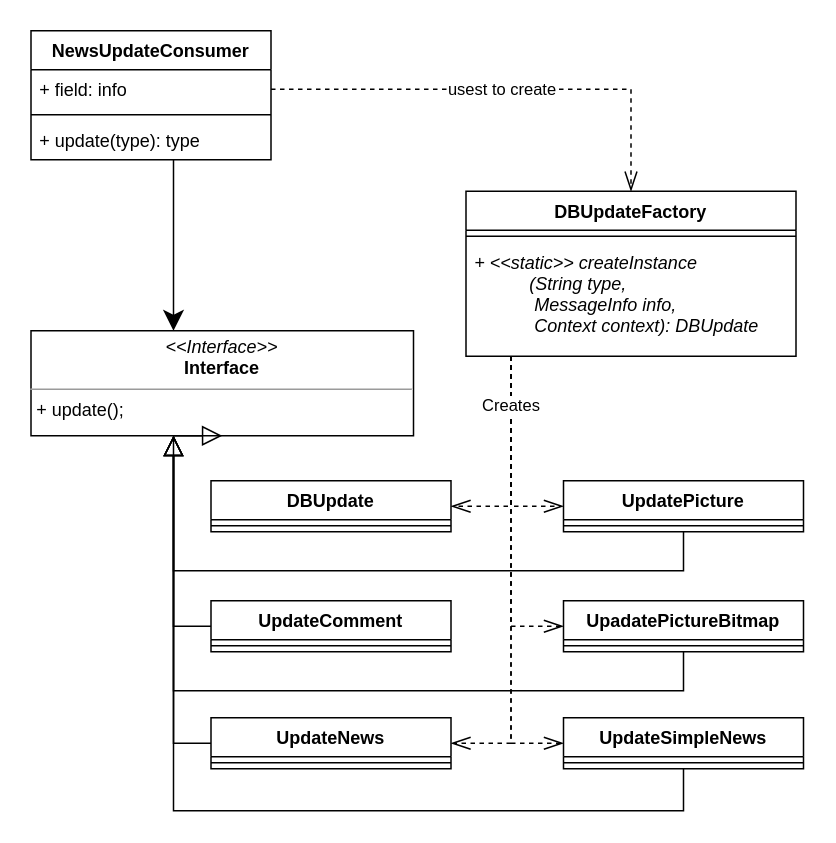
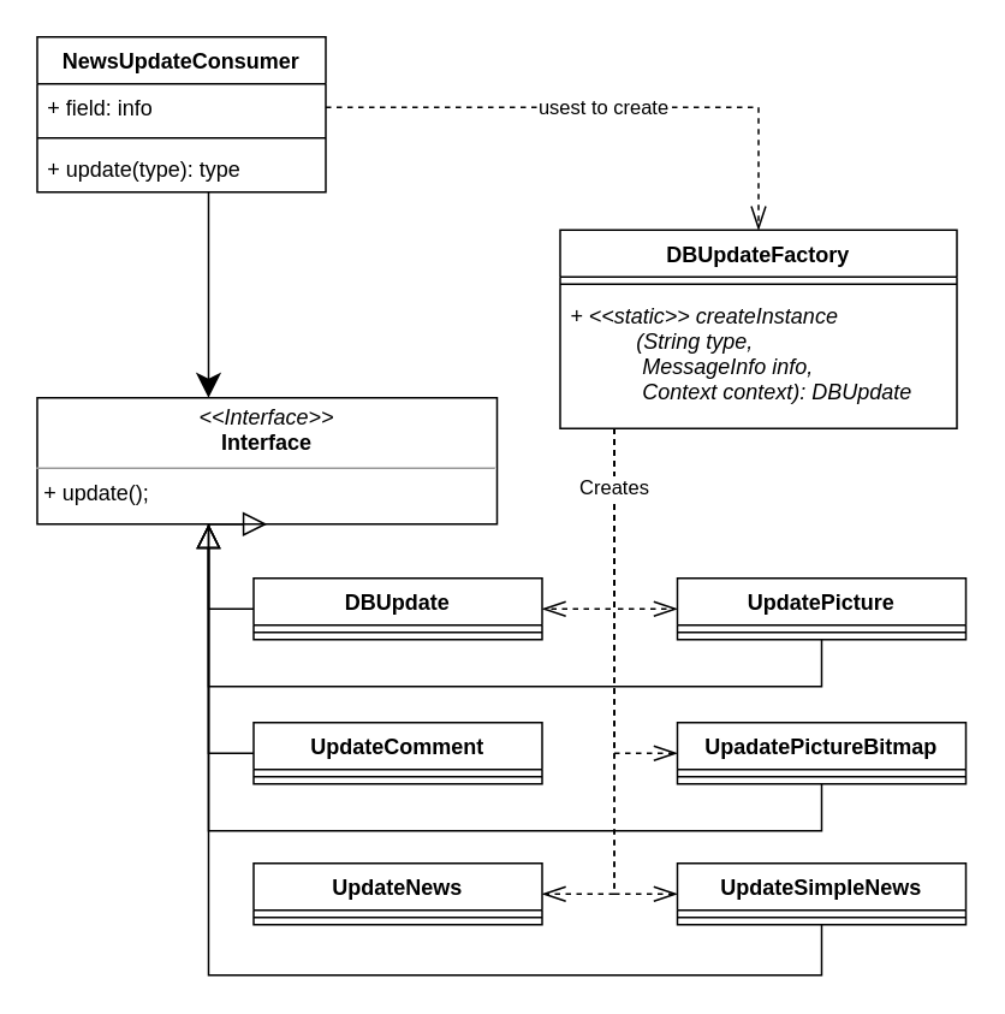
  <mxCell id="0" />
  <mxCell id="1" parent="0" />
  <mxCell id="2" style="edgeStyle=orthogonalEdgeStyle;rounded=0;orthogonalLoop=1;jettySize=auto;html=1;endSize=11;" edge="1" parent="1" source="3" target="15"><mxGeometry relative="1" as="geometry"><Array as="points"><mxPoint x="115" y="130" /><mxPoint x="115" y="130" /></Array></mxGeometry></mxCell>
  <mxCell id="3" value="NewsUpdateConsumer" style="swimlane;fontStyle=1;align=center;verticalAlign=top;childLayout=stackLayout;horizontal=1;startSize=26;horizontalStack=0;resizeParent=1;resizeParentMax=0;resizeLast=0;collapsible=1;marginBottom=0;" vertex="1" parent="1"><mxGeometry x="20" y="20" width="160" height="86" as="geometry" /></mxCell>
  <mxCell id="4" value="+ field: info" style="text;strokeColor=none;fillColor=none;align=left;verticalAlign=top;spacingLeft=4;spacingRight=4;overflow=hidden;rotatable=0;points=[[0,0.5],[1,0.5]];portConstraint=eastwest;" vertex="1" parent="3"><mxGeometry y="26" width="160" height="26" as="geometry" /></mxCell>
  <mxCell id="5" value="" style="line;strokeWidth=1;fillColor=none;align=left;verticalAlign=middle;spacingTop=-1;spacingLeft=3;spacingRight=3;rotatable=0;labelPosition=right;points=[];portConstraint=eastwest;" vertex="1" parent="3"><mxGeometry y="52" width="160" height="8" as="geometry" /></mxCell>
  <mxCell id="6" value="+ update(type): type" style="text;strokeColor=none;fillColor=none;align=left;verticalAlign=top;spacingLeft=4;spacingRight=4;overflow=hidden;rotatable=0;points=[[0,0.5],[1,0.5]];portConstraint=eastwest;" vertex="1" parent="3"><mxGeometry y="60" width="160" height="26" as="geometry" /></mxCell>
  <mxCell id="7" style="edgeStyle=orthogonalEdgeStyle;rounded=0;orthogonalLoop=1;jettySize=auto;html=1;endArrow=openThin;endFill=0;endSize=11;dashed=1;" edge="1" parent="1" source="12" target="26"><mxGeometry relative="1" as="geometry"><Array as="points"><mxPoint x="340" y="337" /></Array></mxGeometry></mxCell>
  <mxCell id="8" style="edgeStyle=orthogonalEdgeStyle;rounded=0;orthogonalLoop=1;jettySize=auto;html=1;dashed=1;endArrow=openThin;endFill=0;endSize=11;" edge="1" parent="1" source="12" target="17"><mxGeometry relative="1" as="geometry"><Array as="points"><mxPoint x="340" y="337" /></Array></mxGeometry></mxCell>
  <mxCell id="9" style="edgeStyle=orthogonalEdgeStyle;rounded=0;orthogonalLoop=1;jettySize=auto;html=1;dashed=1;endArrow=openThin;endFill=0;endSize=11;" edge="1" parent="1" source="12" target="29"><mxGeometry relative="1" as="geometry"><Array as="points"><mxPoint x="340" y="417" /></Array></mxGeometry></mxCell>
  <mxCell id="10" style="edgeStyle=orthogonalEdgeStyle;rounded=0;orthogonalLoop=1;jettySize=auto;html=1;dashed=1;endArrow=openThin;endFill=0;endSize=11;" edge="1" parent="1" source="12" target="23"><mxGeometry relative="1" as="geometry"><Array as="points"><mxPoint x="340" y="495" /></Array></mxGeometry></mxCell>
  <mxCell id="11" value="Creates" style="edgeStyle=orthogonalEdgeStyle;rounded=0;orthogonalLoop=1;jettySize=auto;html=1;dashed=1;endArrow=openThin;endFill=0;endSize=11;" edge="1" parent="1" source="12" target="32"><mxGeometry x="-0.775" relative="1" as="geometry"><Array as="points"><mxPoint x="340" y="495" /></Array><mxPoint as="offset" /></mxGeometry></mxCell>
  <mxCell id="12" value="DBUpdateFactory" style="swimlane;fontStyle=1;align=center;verticalAlign=top;childLayout=stackLayout;horizontal=1;startSize=26;horizontalStack=0;resizeParent=1;resizeParentMax=0;resizeLast=0;collapsible=1;marginBottom=0;" vertex="1" parent="1"><mxGeometry x="310" y="127" width="220" height="110" as="geometry" /></mxCell>
  <mxCell id="13" value="" style="line;strokeWidth=1;fillColor=none;align=left;verticalAlign=middle;spacingTop=-1;spacingLeft=3;spacingRight=3;rotatable=0;labelPosition=right;points=[];portConstraint=eastwest;" vertex="1" parent="12"><mxGeometry y="26" width="220" height="8" as="geometry" /></mxCell>
  <mxCell id="14" value="+ &lt;&lt;static&gt;&gt; createInstance&#10;           (String type,&#10;            MessageInfo info,&#10;            Context context): DBUpdate" style="text;strokeColor=none;fillColor=none;align=left;verticalAlign=top;spacingLeft=4;spacingRight=4;overflow=hidden;rotatable=0;points=[[0,0.5],[1,0.5]];portConstraint=eastwest;fontStyle=2" vertex="1" parent="12"><mxGeometry y="34" width="220" height="76" as="geometry" /></mxCell>
  <mxCell id="15" value="&lt;p style=&quot;margin: 0px ; margin-top: 4px ; text-align: center&quot;&gt;&lt;i&gt;&amp;lt;&amp;lt;Interface&amp;gt;&amp;gt;&lt;/i&gt;&lt;br&gt;&lt;b&gt;Interface&lt;/b&gt;&lt;/p&gt;&lt;hr size=&quot;1&quot;&gt;&lt;p style=&quot;margin: 0px ; margin-left: 4px&quot;&gt;+ update();&lt;/p&gt;" style="verticalAlign=top;align=left;overflow=fill;fontSize=12;fontFamily=Helvetica;html=1;" vertex="1" parent="1"><mxGeometry x="20" y="220" width="255" height="70" as="geometry" /></mxCell>
+ <mxCell id="16" style="edgeStyle=orthogonalEdgeStyle;rounded=0;orthogonalLoop=1;jettySize=auto;html=1;endSize=11;endArrow=block;endFill=0;" edge="1" parent="1" source="17" target="15"><mxGeometry relative="1" as="geometry"><Array as="points"><mxPoint x="115" y="337" /></Array></mxGeometry></mxCell>
  <mxCell id="17" value="DBUpdate" style="swimlane;fontStyle=1;align=center;verticalAlign=top;childLayout=stackLayout;horizontal=1;startSize=26;horizontalStack=0;resizeParent=1;resizeParentMax=0;resizeLast=0;collapsible=1;marginBottom=0;" vertex="1" parent="1"><mxGeometry x="140" y="320" width="160" height="34" as="geometry" /></mxCell>
  <mxCell id="18" value="" style="line;strokeWidth=1;fillColor=none;align=left;verticalAlign=middle;spacingTop=-1;spacingLeft=3;spacingRight=3;rotatable=0;labelPosition=right;points=[];portConstraint=eastwest;" vertex="1" parent="17"><mxGeometry y="26" width="160" height="8" as="geometry" /></mxCell>
  <mxCell id="19" style="edgeStyle=orthogonalEdgeStyle;rounded=0;orthogonalLoop=1;jettySize=auto;html=1;entryX=0.5;entryY=1;entryDx=0;entryDy=0;endArrow=block;endFill=0;endSize=11;" edge="1" parent="1" source="20" target="15"><mxGeometry relative="1" as="geometry"><Array as="points"><mxPoint x="115" y="417" /></Array></mxGeometry></mxCell>
  <mxCell id="20" value="UpdateComment" style="swimlane;fontStyle=1;align=center;verticalAlign=top;childLayout=stackLayout;horizontal=1;startSize=26;horizontalStack=0;resizeParent=1;resizeParentMax=0;resizeLast=0;collapsible=1;marginBottom=0;" vertex="1" parent="1"><mxGeometry x="140" y="400" width="160" height="34" as="geometry" /></mxCell>
  <mxCell id="21" value="" style="line;strokeWidth=1;fillColor=none;align=left;verticalAlign=middle;spacingTop=-1;spacingLeft=3;spacingRight=3;rotatable=0;labelPosition=right;points=[];portConstraint=eastwest;" vertex="1" parent="20"><mxGeometry y="26" width="160" height="8" as="geometry" /></mxCell>
- <mxCell id="22" style="edgeStyle=orthogonalEdgeStyle;rounded=0;orthogonalLoop=1;jettySize=auto;html=1;endArrow=block;endFill=0;endSize=11;" edge="1" parent="1" source="23" target="15"><mxGeometry relative="1" as="geometry"><Array as="points"><mxPoint x="115" y="495" /></Array></mxGeometry></mxCell>
  <mxCell id="23" value="UpdateNews" style="swimlane;fontStyle=1;align=center;verticalAlign=top;childLayout=stackLayout;horizontal=1;startSize=26;horizontalStack=0;resizeParent=1;resizeParentMax=0;resizeLast=0;collapsible=1;marginBottom=0;" vertex="1" parent="1"><mxGeometry x="140" y="478" width="160" height="34" as="geometry" /></mxCell>
  <mxCell id="24" value="" style="line;strokeWidth=1;fillColor=none;align=left;verticalAlign=middle;spacingTop=-1;spacingLeft=3;spacingRight=3;rotatable=0;labelPosition=right;points=[];portConstraint=eastwest;" vertex="1" parent="23"><mxGeometry y="26" width="160" height="8" as="geometry" /></mxCell>
- <mxCell id="25" style="edgeStyle=orthogonalEdgeStyle;rounded=0;orthogonalLoop=1;jettySize=auto;html=1;endArrow=block;endFill=0;endSize=11;" edge="1" parent="1" source="26" target="15"><mxGeometry relative="1" as="geometry"><Array as="points"><mxPoint x="455" y="380" /><mxPoint x="115" y="380" /></Array></mxGeometry></mxCell>
+ <mxCell id="25" style="edgeStyle=orthogonalEdgeStyle;rounded=0;orthogonalLoop=1;jettySize=auto;html=1;endArrow=none;endFill=0;endSize=11;" edge="1" parent="1" source="26" target="15"><mxGeometry relative="1" as="geometry"><Array as="points"><mxPoint x="455" y="380" /><mxPoint x="115" y="380" /></Array></mxGeometry></mxCell>
  <mxCell id="26" value="UpdatePicture" style="swimlane;fontStyle=1;align=center;verticalAlign=top;childLayout=stackLayout;horizontal=1;startSize=26;horizontalStack=0;resizeParent=1;resizeParentMax=0;resizeLast=0;collapsible=1;marginBottom=0;" vertex="1" parent="1"><mxGeometry x="375" y="320" width="160" height="34" as="geometry" /></mxCell>
  <mxCell id="27" value="" style="line;strokeWidth=1;fillColor=none;align=left;verticalAlign=middle;spacingTop=-1;spacingLeft=3;spacingRight=3;rotatable=0;labelPosition=right;points=[];portConstraint=eastwest;" vertex="1" parent="26"><mxGeometry y="26" width="160" height="8" as="geometry" /></mxCell>
  <mxCell id="28" style="edgeStyle=orthogonalEdgeStyle;rounded=0;orthogonalLoop=1;jettySize=auto;html=1;endArrow=block;endFill=0;endSize=11;" edge="1" parent="1" source="29" target="15"><mxGeometry relative="1" as="geometry"><Array as="points"><mxPoint x="455" y="460" /><mxPoint x="115" y="460" /></Array></mxGeometry></mxCell>
  <mxCell id="29" value="UpadatePictureBitmap" style="swimlane;fontStyle=1;align=center;verticalAlign=top;childLayout=stackLayout;horizontal=1;startSize=26;horizontalStack=0;resizeParent=1;resizeParentMax=0;resizeLast=0;collapsible=1;marginBottom=0;" vertex="1" parent="1"><mxGeometry x="375" y="400" width="160" height="34" as="geometry" /></mxCell>
  <mxCell id="30" value="" style="line;strokeWidth=1;fillColor=none;align=left;verticalAlign=middle;spacingTop=-1;spacingLeft=3;spacingRight=3;rotatable=0;labelPosition=right;points=[];portConstraint=eastwest;" vertex="1" parent="29"><mxGeometry y="26" width="160" height="8" as="geometry" /></mxCell>
  <mxCell id="31" style="edgeStyle=orthogonalEdgeStyle;rounded=0;orthogonalLoop=1;jettySize=auto;html=1;endArrow=block;endFill=0;endSize=11;" edge="1" parent="1" source="32" target="15"><mxGeometry relative="1" as="geometry"><Array as="points"><mxPoint x="455" y="540" /><mxPoint x="115" y="540" /></Array></mxGeometry></mxCell>
  <mxCell id="32" value="UpdateSimpleNews" style="swimlane;fontStyle=1;align=center;verticalAlign=top;childLayout=stackLayout;horizontal=1;startSize=26;horizontalStack=0;resizeParent=1;resizeParentMax=0;resizeLast=0;collapsible=1;marginBottom=0;" vertex="1" parent="1"><mxGeometry x="375" y="478" width="160" height="34" as="geometry" /></mxCell>
  <mxCell id="33" value="" style="line;strokeWidth=1;fillColor=none;align=left;verticalAlign=middle;spacingTop=-1;spacingLeft=3;spacingRight=3;rotatable=0;labelPosition=right;points=[];portConstraint=eastwest;" vertex="1" parent="32"><mxGeometry y="26" width="160" height="8" as="geometry" /></mxCell>
  <mxCell id="34" value="usest to create" style="edgeStyle=orthogonalEdgeStyle;rounded=0;orthogonalLoop=1;jettySize=auto;html=1;dashed=1;endArrow=openThin;endFill=0;endSize=11;" edge="1" parent="1" source="4" target="12"><mxGeometry relative="1" as="geometry" /></mxCell>
